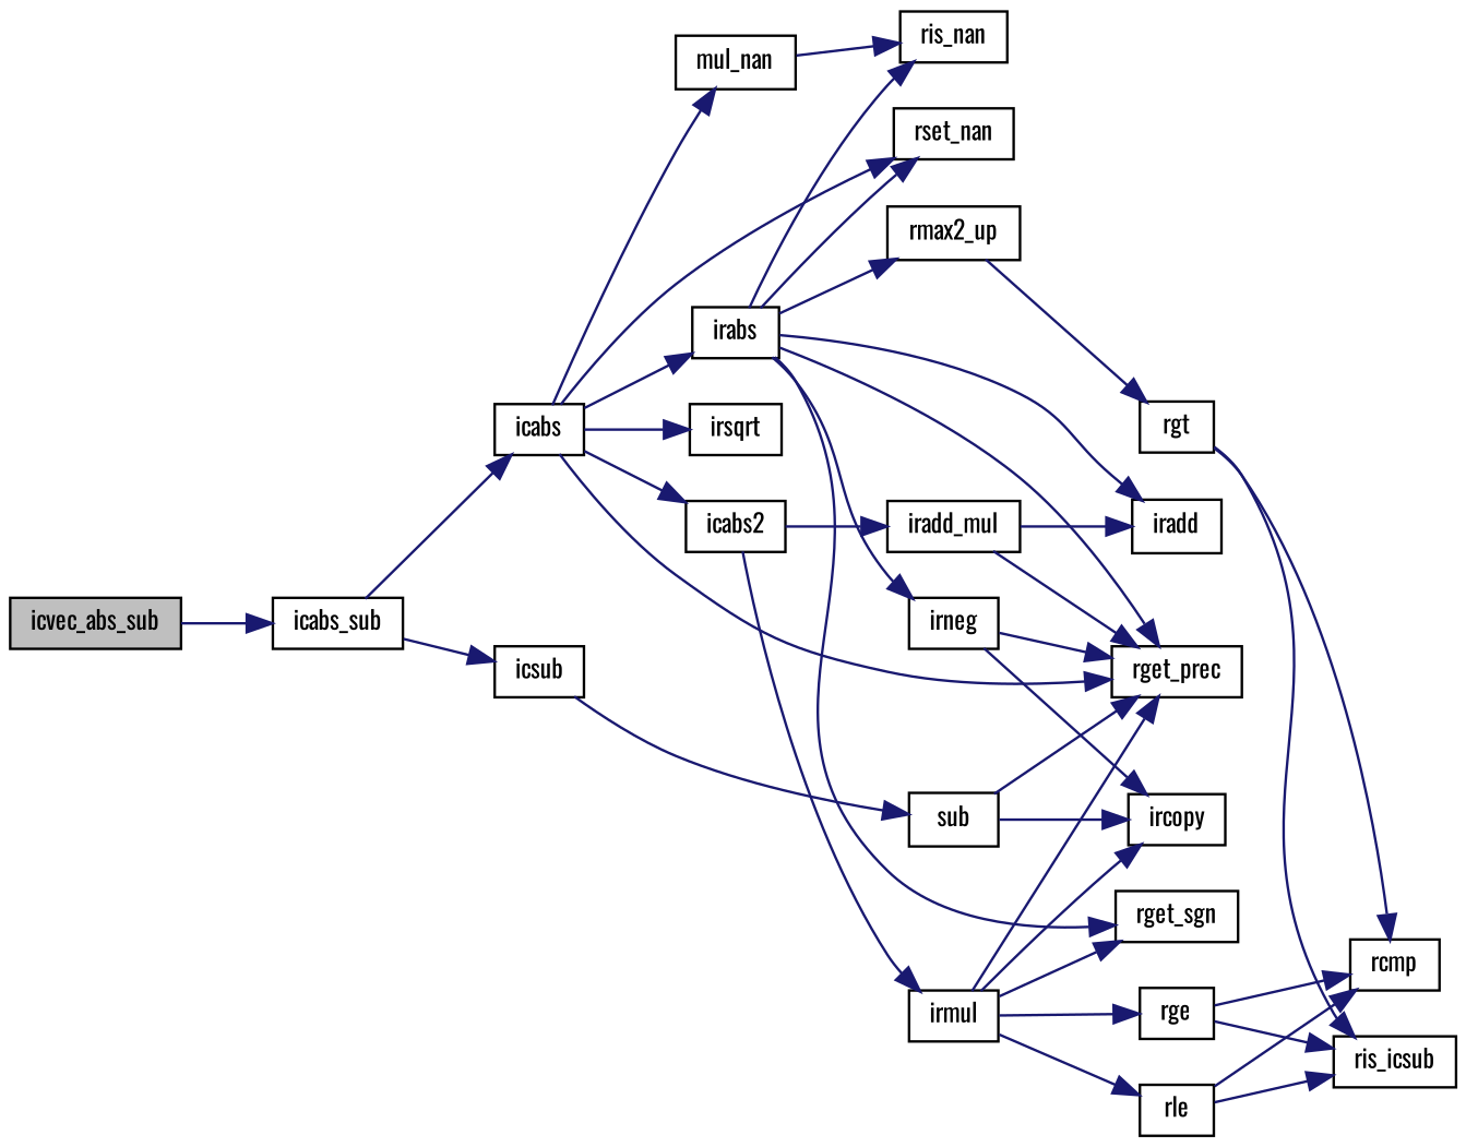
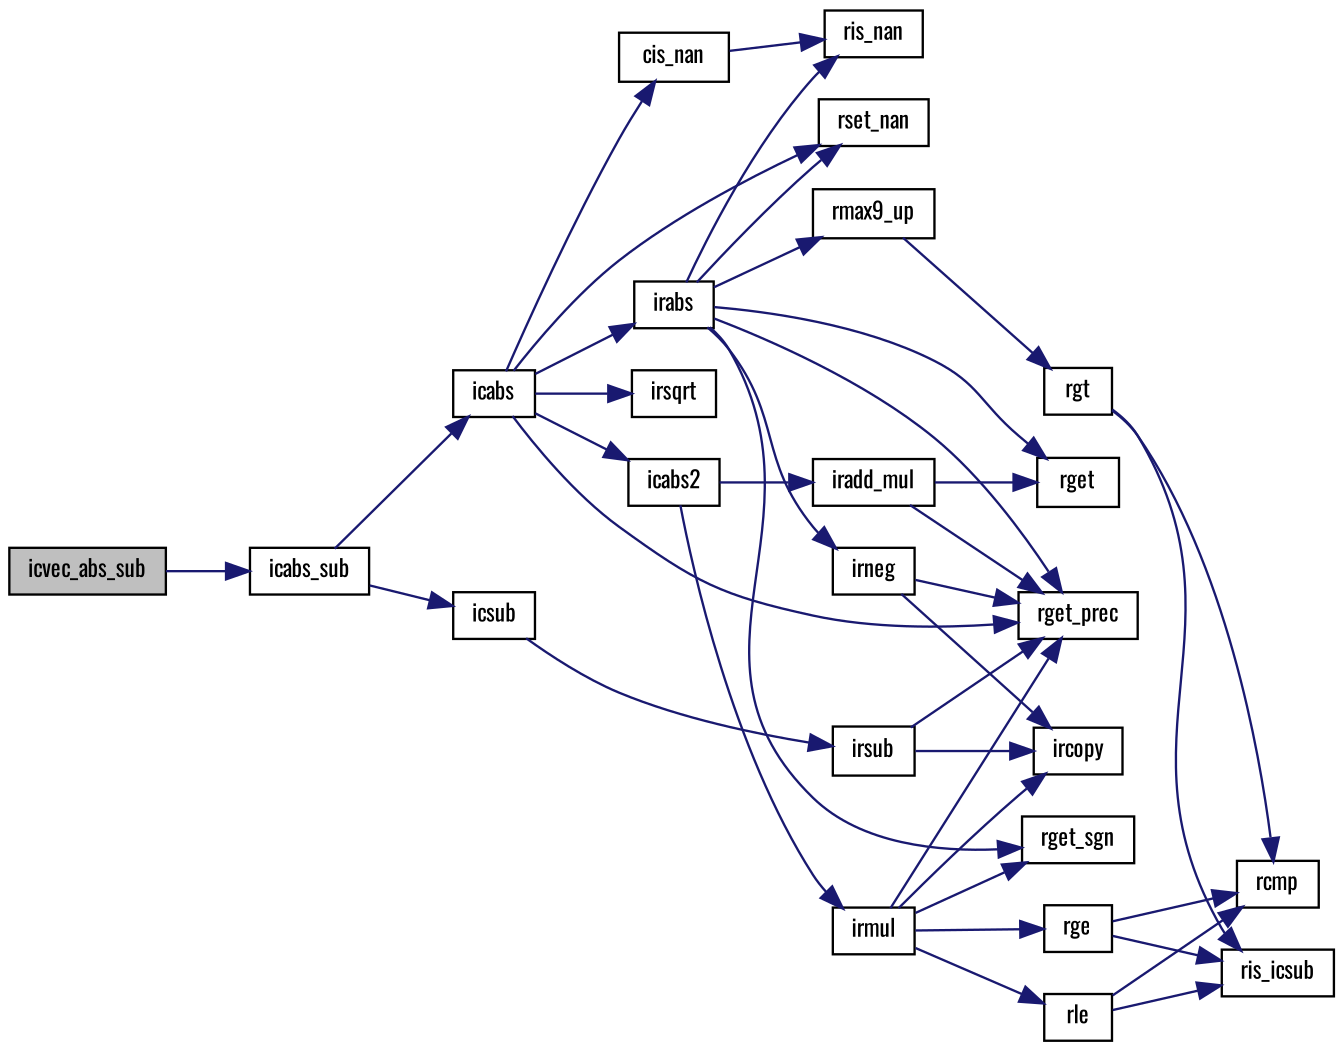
  digraph {
    fontname=Oswald
    rankdir=LR
    node [color=black fillcolor=white fontname=Oswald fontsize=10 shape=record style=filled]
    edge [color=midnightblue fontname=Oswald fontsize=10 labelfontname=Helvetica labelfontsize=10 style=solid]
    n1 [fillcolor=grey75 fontcolor=black height=0.2 label=icvec_abs_sub width=0.4]
    n2 [height=0.2 label=icabs_sub width=0.4]
    n3 [height=0.2 label=icsub width=0.4]
    n4 [height=0.2 label=icabs width=0.4]
-   n5 [height=0.2 label=sub width=0.4]
+   n5 [height=0.2 label=irsub width=0.4]
    n6 [height=0.2 label=rget_prec width=0.4]
-   n7 [height=0.2 label=mul_nan width=0.4]
+   n7 [height=0.2 label=cis_nan width=0.4]
    n8 [height=0.2 label=rset_nan width=0.4]
    n9 [height=0.2 label=irabs width=0.4]
    n10 [height=0.2 label=icabs2 width=0.4]
    n11 [height=0.2 label=irsqrt width=0.4]
    n12 [height=0.2 label=ircopy width=0.4]
    n13 [height=0.2 label=ris_nan width=0.4]
    n14 [height=0.2 label=rget_sgn width=0.4]
    n15 [height=0.2 label=irneg width=0.4]
-   n16 [height=0.2 label=rmax2_up width=0.4]
-   n17 [height=0.2 label=iradd width=0.4]
+   n16 [height=0.2 label=rmax9_up width=0.4]
+   n17 [height=0.2 label=rget width=0.4]
    n18 [height=0.2 label=irmul width=0.4]
    n19 [height=0.2 label=iradd_mul width=0.4]
    n20 [height=0.2 label=rgt width=0.4]
    n21 [height=0.2 label=ris_icsub width=0.4]
    n22 [height=0.2 label=rcmp width=0.4]
    n23 [height=0.2 label=rle width=0.4]
    n24 [height=0.2 label=rge width=0.4]
    n1 -> n2
    n2 -> n3
    n2 -> n4
    n3 -> n5
    n4 -> n6
    n4 -> n7
    n4 -> n8
    n4 -> n9
    n4 -> n10
    n4 -> n11
    n5 -> n6
    n5 -> n12
    n7 -> n13
    n9 -> n6
    n9 -> n8
    n9 -> n13
    n9 -> n14
    n9 -> n15
    n9 -> n16
    n9 -> n17
    n10 -> n18
    n10 -> n19
    n15 -> n6
    n15 -> n12
    n16 -> n20
    n18 -> n6
    n18 -> n12
    n18 -> n14
    n18 -> n23
    n18 -> n24
    n19 -> n6
    n19 -> n17
    n20 -> n21
    n20 -> n22
    n23 -> n21
    n23 -> n22
    n24 -> n21
    n24 -> n22
  }
